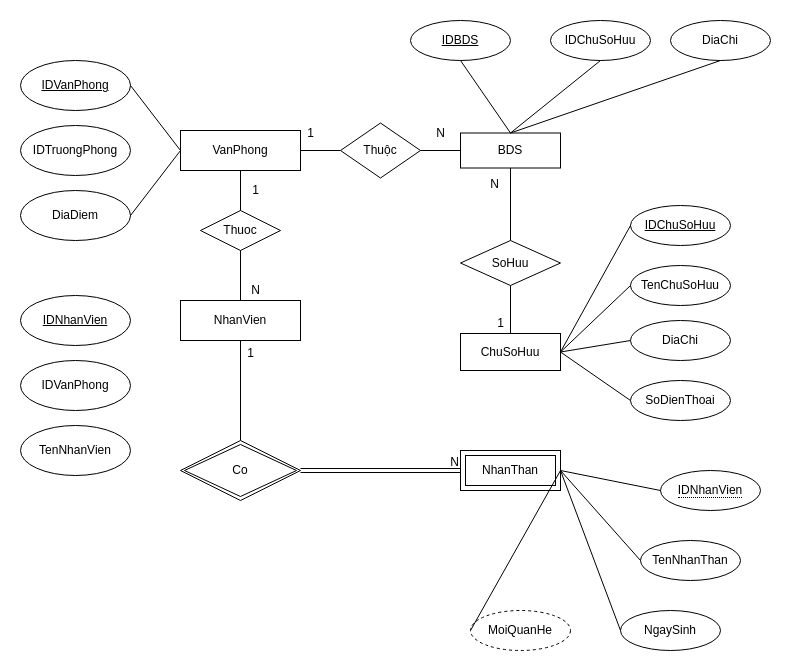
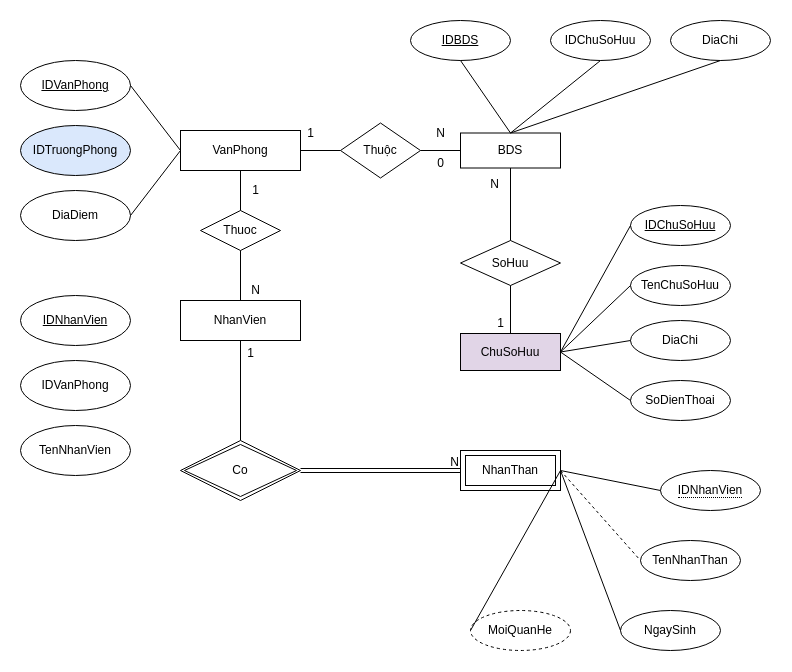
  <mxCell id="0" />
  <mxCell id="1" parent="0" />
  <mxCell id="2" value="VanPhong" style="rounded=0;whiteSpace=wrap;html=1;" parent="1" vertex="1"><mxGeometry x="180" y="130" width="120" height="40" as="geometry" /></mxCell>
  <mxCell id="3" value="NhanVien" style="rounded=0;whiteSpace=wrap;html=1;" parent="1" vertex="1"><mxGeometry x="180" y="300" width="120" height="40" as="geometry" /></mxCell>
  <mxCell id="4" value="BDS" style="rounded=0;whiteSpace=wrap;html=1;" parent="1" vertex="1"><mxGeometry x="460" y="132.5" width="100" height="35" as="geometry" /></mxCell>
- <mxCell id="5" value="ChuSoHuu" style="rounded=0;whiteSpace=wrap;html=1;" parent="1" vertex="1"><mxGeometry x="460" y="333" width="100" height="37" as="geometry" /></mxCell>
+ <mxCell id="5" value="ChuSoHuu" style="rounded=0;whiteSpace=wrap;html=1;fillColor=#e1d5e7;" parent="1" vertex="1"><mxGeometry x="460" y="333" width="100" height="37" as="geometry" /></mxCell>
  <mxCell id="6" value="&lt;u&gt;IDVanPhong&lt;/u&gt;" style="ellipse;whiteSpace=wrap;html=1;" parent="1" vertex="1"><mxGeometry x="20" y="60" width="110" height="50" as="geometry" /></mxCell>
  <mxCell id="7" value="DiaDiem" style="ellipse;whiteSpace=wrap;html=1;" parent="1" vertex="1"><mxGeometry x="20" y="190" width="110" height="50" as="geometry" /></mxCell>
  <mxCell id="8" value="" style="endArrow=none;html=1;rounded=0;exitX=1;exitY=0.5;exitDx=0;exitDy=0;entryX=0;entryY=0.5;entryDx=0;entryDy=0;" parent="1" source="6" target="2" edge="1"><mxGeometry width="50" height="50" relative="1" as="geometry"><mxPoint x="200" y="180" as="sourcePoint" /><mxPoint x="250" y="130" as="targetPoint" /></mxGeometry></mxCell>
  <mxCell id="9" value="" style="endArrow=none;html=1;rounded=0;exitX=1;exitY=0.5;exitDx=0;exitDy=0;entryX=0;entryY=0.5;entryDx=0;entryDy=0;" parent="1" source="7" target="2" edge="1"><mxGeometry width="50" height="50" relative="1" as="geometry"><mxPoint x="140" y="165" as="sourcePoint" /><mxPoint x="190" y="220" as="targetPoint" /></mxGeometry></mxCell>
  <mxCell id="10" value="Thuoc" style="rhombus;whiteSpace=wrap;html=1;" parent="1" vertex="1"><mxGeometry x="200" y="210" width="80" height="40" as="geometry" /></mxCell>
  <mxCell id="11" value="" style="endArrow=none;html=1;rounded=0;entryX=0.5;entryY=1;entryDx=0;entryDy=0;exitX=0.5;exitY=0;exitDx=0;exitDy=0;" parent="1" source="10" target="2" edge="1"><mxGeometry width="50" height="50" relative="1" as="geometry"><mxPoint x="160" y="240" as="sourcePoint" /><mxPoint x="210" y="190" as="targetPoint" /></mxGeometry></mxCell>
  <mxCell id="12" value="" style="endArrow=none;html=1;rounded=0;entryX=0.5;entryY=1;entryDx=0;entryDy=0;exitX=0.5;exitY=0;exitDx=0;exitDy=0;" parent="1" source="3" target="10" edge="1"><mxGeometry width="50" height="50" relative="1" as="geometry"><mxPoint x="130" y="330" as="sourcePoint" /><mxPoint x="180" y="280" as="targetPoint" /></mxGeometry></mxCell>
  <mxCell id="13" value="N" style="text;html=1;align=center;verticalAlign=middle;resizable=0;points=[];autosize=1;strokeColor=none;fillColor=none;" parent="1" vertex="1"><mxGeometry x="240" y="275" width="30" height="30" as="geometry" /></mxCell>
  <mxCell id="14" value="1" style="text;html=1;align=center;verticalAlign=middle;resizable=0;points=[];autosize=1;strokeColor=none;fillColor=none;" parent="1" vertex="1"><mxGeometry x="240" y="175" width="30" height="30" as="geometry" /></mxCell>
  <mxCell id="15" value="&lt;u&gt;IDNhanVien&lt;/u&gt;" style="ellipse;whiteSpace=wrap;html=1;gradientColor=none;perimeterSpacing=0;shadow=0;" parent="1" vertex="1"><mxGeometry x="20" y="295" width="110" height="50" as="geometry" /></mxCell>
  <mxCell id="16" value="IDVanPhong" style="ellipse;whiteSpace=wrap;html=1;" parent="1" vertex="1"><mxGeometry x="20" y="360" width="110" height="50" as="geometry" /></mxCell>
  <mxCell id="17" value="TenNhanVien" style="ellipse;whiteSpace=wrap;html=1;" parent="1" vertex="1"><mxGeometry x="20" y="425" width="110" height="50" as="geometry" /></mxCell>
- <mxCell id="18" value="IDTruongPhong" style="ellipse;whiteSpace=wrap;html=1;" parent="1" vertex="1"><mxGeometry x="20" y="125" width="110" height="50" as="geometry" /></mxCell>
+ <mxCell id="18" value="IDTruongPhong" style="ellipse;whiteSpace=wrap;html=1;fillColor=#dae8fc;" parent="1" vertex="1"><mxGeometry x="20" y="125" width="110" height="50" as="geometry" /></mxCell>
  <mxCell id="19" value="" style="endArrow=none;html=1;rounded=0;exitX=0.5;exitY=0;exitDx=0;exitDy=0;entryX=0.5;entryY=1;entryDx=0;entryDy=0;" parent="1" source="20" target="3" edge="1"><mxGeometry width="50" height="50" relative="1" as="geometry"><mxPoint x="240" y="430" as="sourcePoint" /><mxPoint x="350" y="380" as="targetPoint" /></mxGeometry></mxCell>
  <mxCell id="20" value="Co" style="shape=rhombus;double=1;perimeter=rhombusPerimeter;whiteSpace=wrap;html=1;align=center;" parent="1" vertex="1"><mxGeometry x="180" y="440" width="120" height="60" as="geometry" /></mxCell>
  <mxCell id="21" value="NhanThan" style="shape=ext;margin=3;double=1;whiteSpace=wrap;html=1;align=center;" parent="1" vertex="1"><mxGeometry x="460" y="450" width="100" height="40" as="geometry" /></mxCell>
  <mxCell id="22" value="" style="shape=link;html=1;rounded=0;exitX=1;exitY=0.5;exitDx=0;exitDy=0;entryX=0;entryY=0.5;entryDx=0;entryDy=0;" parent="1" source="20" target="21" edge="1"><mxGeometry relative="1" as="geometry"><mxPoint x="310" y="500" as="sourcePoint" /><mxPoint x="450" y="470" as="targetPoint" /></mxGeometry></mxCell>
  <mxCell id="23" value="N" style="resizable=0;html=1;whiteSpace=wrap;align=right;verticalAlign=bottom;" parent="22" connectable="0" vertex="1"><mxGeometry x="1" relative="1" as="geometry" /></mxCell>
  <mxCell id="24" value="1" style="text;html=1;align=center;verticalAlign=middle;resizable=0;points=[];autosize=1;strokeColor=none;fillColor=none;" parent="1" vertex="1"><mxGeometry x="235" y="338" width="30" height="30" as="geometry" /></mxCell>
  <mxCell id="25" value="&lt;span style=&quot;border-bottom: 1px dotted&quot;&gt;IDNhanVien&lt;/span&gt;" style="ellipse;whiteSpace=wrap;html=1;align=center;" parent="1" vertex="1"><mxGeometry x="660" y="470" width="100" height="40" as="geometry" /></mxCell>
  <mxCell id="26" value="TenNhanThan" style="ellipse;whiteSpace=wrap;html=1;align=center;" parent="1" vertex="1"><mxGeometry x="640" y="540" width="100" height="40" as="geometry" /></mxCell>
  <mxCell id="27" value="NgaySinh" style="ellipse;whiteSpace=wrap;html=1;align=center;" parent="1" vertex="1"><mxGeometry x="620" y="610" width="100" height="40" as="geometry" /></mxCell>
  <mxCell id="28" value="MoiQuanHe" style="ellipse;whiteSpace=wrap;html=1;align=center;dashed=1;" parent="1" vertex="1"><mxGeometry x="470" y="610" width="100" height="40" as="geometry" /></mxCell>
  <mxCell id="29" value="" style="endArrow=none;html=1;rounded=0;entryX=0;entryY=0.5;entryDx=0;entryDy=0;exitX=1;exitY=0.5;exitDx=0;exitDy=0;" parent="1" source="21" target="25" edge="1"><mxGeometry relative="1" as="geometry"><mxPoint x="450" y="350" as="sourcePoint" /><mxPoint x="610" y="350" as="targetPoint" /></mxGeometry></mxCell>
- <mxCell id="30" value="" style="endArrow=none;html=1;rounded=0;entryX=0;entryY=0.5;entryDx=0;entryDy=0;exitX=1;exitY=0.5;exitDx=0;exitDy=0;" parent="1" source="21" target="26" edge="1"><mxGeometry relative="1" as="geometry"><mxPoint x="570" y="480" as="sourcePoint" /><mxPoint x="640" y="398" as="targetPoint" /></mxGeometry></mxCell>
+ <mxCell id="30" value="" style="endArrow=none;html=1;rounded=0;entryX=0;entryY=0.5;entryDx=0;entryDy=0;exitX=1;exitY=0.5;exitDx=0;exitDy=0;dashed=1;" parent="1" source="21" target="26" edge="1"><mxGeometry relative="1" as="geometry"><mxPoint x="570" y="480" as="sourcePoint" /><mxPoint x="640" y="398" as="targetPoint" /></mxGeometry></mxCell>
  <mxCell id="31" value="" style="endArrow=none;html=1;rounded=0;entryX=0;entryY=0.5;entryDx=0;entryDy=0;exitX=1;exitY=0.5;exitDx=0;exitDy=0;" parent="1" source="21" target="27" edge="1"><mxGeometry relative="1" as="geometry"><mxPoint x="580" y="490" as="sourcePoint" /><mxPoint x="640" y="465" as="targetPoint" /></mxGeometry></mxCell>
  <mxCell id="32" value="" style="endArrow=none;html=1;rounded=0;entryX=0;entryY=0.5;entryDx=0;entryDy=0;exitX=1;exitY=0.5;exitDx=0;exitDy=0;" parent="1" source="21" target="28" edge="1"><mxGeometry relative="1" as="geometry"><mxPoint x="590" y="500" as="sourcePoint" /><mxPoint x="640" y="530" as="targetPoint" /></mxGeometry></mxCell>
  <mxCell id="33" value="IDBDS" style="ellipse;whiteSpace=wrap;html=1;align=center;fontStyle=4;" parent="1" vertex="1"><mxGeometry x="410" y="20" width="100" height="40" as="geometry" /></mxCell>
  <mxCell id="34" value="DiaChi" style="ellipse;whiteSpace=wrap;html=1;align=center;" parent="1" vertex="1"><mxGeometry x="670" y="20" width="100" height="40" as="geometry" /></mxCell>
  <mxCell id="35" value="IDChuSoHuu" style="ellipse;whiteSpace=wrap;html=1;align=center;" parent="1" vertex="1"><mxGeometry x="550" y="20" width="100" height="40" as="geometry" /></mxCell>
  <mxCell id="36" value="" style="endArrow=none;html=1;rounded=0;exitX=0.5;exitY=0;exitDx=0;exitDy=0;entryX=0.5;entryY=1;entryDx=0;entryDy=0;" parent="1" source="4" target="33" edge="1"><mxGeometry relative="1" as="geometry"><mxPoint x="660" y="100" as="sourcePoint" /><mxPoint x="820" y="100" as="targetPoint" /></mxGeometry></mxCell>
  <mxCell id="37" value="" style="endArrow=none;html=1;rounded=0;exitX=0.5;exitY=0;exitDx=0;exitDy=0;entryX=0.5;entryY=1;entryDx=0;entryDy=0;" parent="1" source="4" target="35" edge="1"><mxGeometry relative="1" as="geometry"><mxPoint x="530" y="145" as="sourcePoint" /><mxPoint x="470" y="70" as="targetPoint" /></mxGeometry></mxCell>
  <mxCell id="38" value="" style="endArrow=none;html=1;rounded=0;exitX=0.5;exitY=0;exitDx=0;exitDy=0;entryX=0.5;entryY=1;entryDx=0;entryDy=0;" parent="1" source="4" target="34" edge="1"><mxGeometry relative="1" as="geometry"><mxPoint x="540" y="155" as="sourcePoint" /><mxPoint x="610" y="70" as="targetPoint" /></mxGeometry></mxCell>
  <mxCell id="39" value="SoHuu" style="shape=rhombus;perimeter=rhombusPerimeter;whiteSpace=wrap;html=1;align=center;" parent="1" vertex="1"><mxGeometry x="460" y="240" width="100" height="45" as="geometry" /></mxCell>
  <mxCell id="40" value="" style="endArrow=none;html=1;rounded=0;exitX=0.5;exitY=0;exitDx=0;exitDy=0;entryX=0.5;entryY=1;entryDx=0;entryDy=0;" parent="1" source="39" target="4" edge="1"><mxGeometry relative="1" as="geometry"><mxPoint x="500" y="210" as="sourcePoint" /><mxPoint x="660" y="210" as="targetPoint" /></mxGeometry></mxCell>
  <mxCell id="41" value="N" style="resizable=0;html=1;whiteSpace=wrap;align=right;verticalAlign=bottom;" parent="40" connectable="0" vertex="1"><mxGeometry x="1" relative="1" as="geometry"><mxPoint x="-10" y="25" as="offset" /></mxGeometry></mxCell>
  <mxCell id="42" value="" style="endArrow=none;html=1;rounded=0;entryX=0.5;entryY=1;entryDx=0;entryDy=0;exitX=0.5;exitY=0;exitDx=0;exitDy=0;" parent="1" source="5" target="39" edge="1"><mxGeometry relative="1" as="geometry"><mxPoint x="370" y="320" as="sourcePoint" /><mxPoint x="530" y="320" as="targetPoint" /></mxGeometry></mxCell>
  <mxCell id="43" value="1" style="text;html=1;align=center;verticalAlign=middle;resizable=0;points=[];autosize=1;strokeColor=none;fillColor=none;" parent="1" vertex="1"><mxGeometry x="485" y="308" width="30" height="30" as="geometry" /></mxCell>
  <mxCell id="44" value="IDChuSoHuu" style="ellipse;whiteSpace=wrap;html=1;align=center;fontStyle=4;" parent="1" vertex="1"><mxGeometry x="630" y="205" width="100" height="40" as="geometry" /></mxCell>
  <mxCell id="45" value="DiaChi" style="ellipse;whiteSpace=wrap;html=1;align=center;" parent="1" vertex="1"><mxGeometry x="630" y="320" width="100" height="40" as="geometry" /></mxCell>
  <mxCell id="46" value="TenChuSoHuu" style="ellipse;whiteSpace=wrap;html=1;align=center;" parent="1" vertex="1"><mxGeometry x="630" y="265" width="100" height="40" as="geometry" /></mxCell>
  <mxCell id="47" value="SoDienThoai" style="ellipse;whiteSpace=wrap;html=1;align=center;" parent="1" vertex="1"><mxGeometry x="630" y="380" width="100" height="40" as="geometry" /></mxCell>
  <mxCell id="48" value="" style="endArrow=none;html=1;rounded=0;exitX=1;exitY=0.5;exitDx=0;exitDy=0;entryX=0;entryY=0.5;entryDx=0;entryDy=0;" parent="1" source="5" target="44" edge="1"><mxGeometry relative="1" as="geometry"><mxPoint x="480" y="410" as="sourcePoint" /><mxPoint x="640" y="410" as="targetPoint" /></mxGeometry></mxCell>
  <mxCell id="49" value="" style="endArrow=none;html=1;rounded=0;exitX=1;exitY=0.5;exitDx=0;exitDy=0;entryX=0;entryY=0.5;entryDx=0;entryDy=0;" parent="1" source="5" target="46" edge="1"><mxGeometry relative="1" as="geometry"><mxPoint x="570" y="362" as="sourcePoint" /><mxPoint x="640" y="235" as="targetPoint" /></mxGeometry></mxCell>
  <mxCell id="50" value="" style="endArrow=none;html=1;rounded=0;exitX=1;exitY=0.5;exitDx=0;exitDy=0;entryX=0;entryY=0.5;entryDx=0;entryDy=0;" parent="1" source="5" target="45" edge="1"><mxGeometry relative="1" as="geometry"><mxPoint x="570" y="362" as="sourcePoint" /><mxPoint x="640" y="295" as="targetPoint" /></mxGeometry></mxCell>
  <mxCell id="51" value="" style="endArrow=none;html=1;rounded=0;exitX=1;exitY=0.5;exitDx=0;exitDy=0;entryX=0;entryY=0.5;entryDx=0;entryDy=0;" parent="1" source="5" target="47" edge="1"><mxGeometry relative="1" as="geometry"><mxPoint x="580" y="372" as="sourcePoint" /><mxPoint x="650" y="305" as="targetPoint" /></mxGeometry></mxCell>
  <mxCell id="52" value="Thuộc" style="rhombus;whiteSpace=wrap;html=1;" vertex="1" parent="1"><mxGeometry x="340" y="122.5" width="80" height="55" as="geometry" /></mxCell>
  <mxCell id="53" value="" style="endArrow=none;html=1;rounded=0;entryX=0;entryY=0.5;entryDx=0;entryDy=0;exitX=1;exitY=0.5;exitDx=0;exitDy=0;" edge="1" parent="1" source="2" target="52"><mxGeometry width="50" height="50" relative="1" as="geometry"><mxPoint x="270" y="90" as="sourcePoint" /><mxPoint x="320" y="40" as="targetPoint" /></mxGeometry></mxCell>
  <mxCell id="54" value="" style="endArrow=none;html=1;rounded=0;entryX=0;entryY=0.5;entryDx=0;entryDy=0;exitX=1;exitY=0.5;exitDx=0;exitDy=0;" edge="1" parent="1" source="52" target="4"><mxGeometry width="50" height="50" relative="1" as="geometry"><mxPoint x="310" y="160" as="sourcePoint" /><mxPoint x="350" y="160" as="targetPoint" /></mxGeometry></mxCell>
  <mxCell id="55" value="1" style="text;html=1;align=center;verticalAlign=middle;resizable=0;points=[];autosize=1;strokeColor=none;fillColor=none;" vertex="1" parent="1"><mxGeometry x="295" y="118" width="30" height="30" as="geometry" /></mxCell>
  <mxCell id="56" value="N" style="text;html=1;align=center;verticalAlign=middle;resizable=0;points=[];autosize=1;strokeColor=none;fillColor=none;" vertex="1" parent="1"><mxGeometry x="425" y="118" width="30" height="30" as="geometry" /></mxCell>
+ <mxCell id="57" value="0" style="text;html=1;align=center;verticalAlign=middle;resizable=0;points=[];autosize=1;strokeColor=none;fillColor=none;" vertex="1" parent="1"><mxGeometry x="425" y="148" width="30" height="30" as="geometry" /></mxCell>
